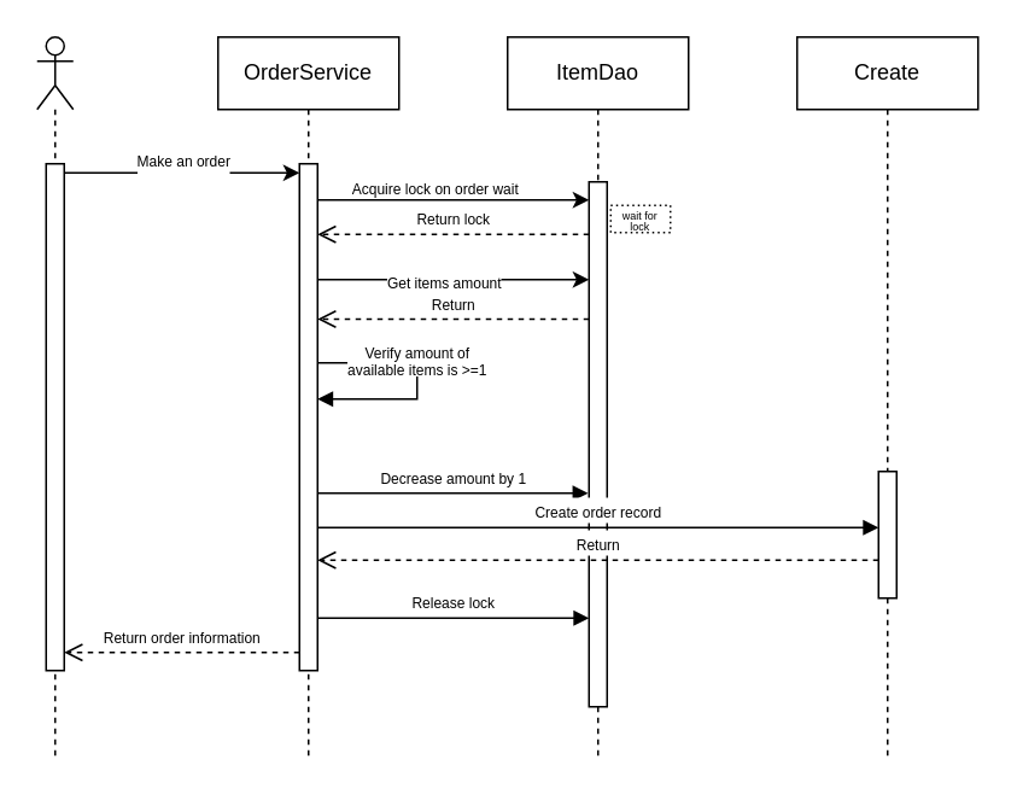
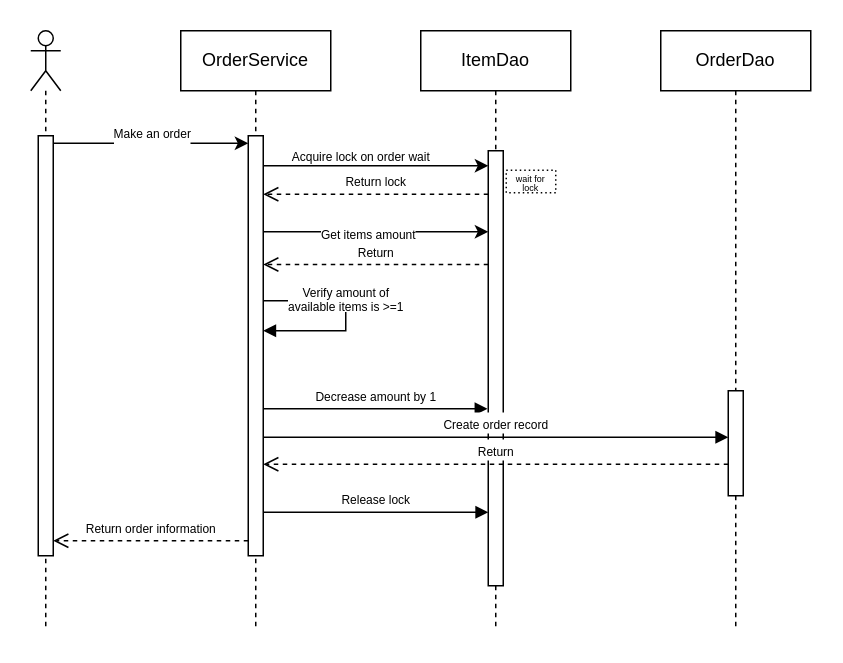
  <mxCell id="0" />
  <mxCell id="1" parent="0" />
  <mxCell id="2" value="" style="shape=umlLifeline;perimeter=lifelinePerimeter;whiteSpace=wrap;html=1;container=1;dropTarget=0;collapsible=0;recursiveResize=0;outlineConnect=0;portConstraint=eastwest;newEdgeStyle={&quot;curved&quot;:0,&quot;rounded&quot;:0};participant=umlActor;strokeColor=default;align=center;verticalAlign=middle;fontFamily=Helvetica;fontSize=12;fontColor=default;fillColor=default;" vertex="1" parent="1"><mxGeometry x="20" y="20" width="20" height="400" as="geometry" /></mxCell>
  <mxCell id="3" value="" style="html=1;points=[[0,0,0,0,5],[0,1,0,0,-5],[1,0,0,0,5],[1,1,0,0,-5]];perimeter=orthogonalPerimeter;outlineConnect=0;targetShapes=umlLifeline;portConstraint=eastwest;newEdgeStyle={&quot;curved&quot;:0,&quot;rounded&quot;:0};strokeColor=default;align=center;verticalAlign=middle;fontFamily=Helvetica;fontSize=12;fontColor=default;fillColor=default;" vertex="1" parent="2"><mxGeometry x="5" y="70" width="10" height="280" as="geometry" /></mxCell>
  <mxCell id="4" value="OrderService" style="shape=umlLifeline;perimeter=lifelinePerimeter;whiteSpace=wrap;html=1;container=1;dropTarget=0;collapsible=0;recursiveResize=0;outlineConnect=0;portConstraint=eastwest;newEdgeStyle={&quot;curved&quot;:0,&quot;rounded&quot;:0};strokeColor=default;align=center;verticalAlign=middle;fontFamily=Helvetica;fontSize=12;fontColor=default;fillColor=default;" vertex="1" parent="1"><mxGeometry x="120" y="20" width="100" height="400" as="geometry" /></mxCell>
  <mxCell id="5" value="" style="html=1;points=[[0,0,0,0,5],[0,1,0,0,-5],[1,0,0,0,5],[1,1,0,0,-5]];perimeter=orthogonalPerimeter;outlineConnect=0;targetShapes=umlLifeline;portConstraint=eastwest;newEdgeStyle={&quot;curved&quot;:0,&quot;rounded&quot;:0};strokeColor=default;align=center;verticalAlign=middle;fontFamily=Helvetica;fontSize=12;fontColor=default;fillColor=default;" vertex="1" parent="4"><mxGeometry x="45" y="70" width="10" height="280" as="geometry" /></mxCell>
  <mxCell id="6" style="edgeStyle=orthogonalEdgeStyle;rounded=0;orthogonalLoop=1;jettySize=auto;html=1;curved=0;exitX=1;exitY=0;exitDx=0;exitDy=5;exitPerimeter=0;entryX=0;entryY=0;entryDx=0;entryDy=5;entryPerimeter=0;fontFamily=Helvetica;fontSize=12;fontColor=default;" edge="1" parent="1" source="3" target="5"><mxGeometry relative="1" as="geometry" /></mxCell>
  <mxCell id="7" value="&lt;font style=&quot;font-size: 8px;&quot;&gt;Make an order&lt;/font&gt;" style="edgeLabel;html=1;align=center;verticalAlign=middle;resizable=0;points=[];strokeColor=default;fontFamily=Helvetica;fontSize=12;fontColor=default;fillColor=default;" vertex="1" connectable="0" parent="6"><mxGeometry x="0.028" y="6" relative="1" as="geometry"><mxPoint x="-2" y="-2" as="offset" /></mxGeometry></mxCell>
  <mxCell id="8" value="ItemDao" style="shape=umlLifeline;perimeter=lifelinePerimeter;whiteSpace=wrap;html=1;container=1;dropTarget=0;collapsible=0;recursiveResize=0;outlineConnect=0;portConstraint=eastwest;newEdgeStyle={&quot;curved&quot;:0,&quot;rounded&quot;:0};strokeColor=default;align=center;verticalAlign=middle;fontFamily=Helvetica;fontSize=12;fontColor=default;fillColor=default;" vertex="1" parent="1"><mxGeometry x="280" y="20" width="100" height="400" as="geometry" /></mxCell>
  <mxCell id="9" value="" style="html=1;points=[[0,0,0,0,5],[0,1,0,0,-5],[1,0,0,0,5],[1,1,0,0,-5]];perimeter=orthogonalPerimeter;outlineConnect=0;targetShapes=umlLifeline;portConstraint=eastwest;newEdgeStyle={&quot;curved&quot;:0,&quot;rounded&quot;:0};strokeColor=default;align=center;verticalAlign=middle;fontFamily=Helvetica;fontSize=12;fontColor=default;fillColor=default;" vertex="1" parent="8"><mxGeometry x="45" y="80" width="10" height="290" as="geometry" /></mxCell>
  <mxCell id="10" style="edgeStyle=orthogonalEdgeStyle;rounded=0;orthogonalLoop=1;jettySize=auto;html=1;curved=0;exitX=1;exitY=0;exitDx=0;exitDy=5;exitPerimeter=0;entryX=0;entryY=0;entryDx=0;entryDy=5;entryPerimeter=0;fontFamily=Helvetica;fontSize=12;fontColor=default;" edge="1" parent="1"><mxGeometry relative="1" as="geometry"><mxPoint x="175" y="110" as="sourcePoint" /><mxPoint x="325" y="110" as="targetPoint" /></mxGeometry></mxCell>
  <mxCell id="11" value="&lt;font style=&quot;font-size: 8px;&quot;&gt;Acquire lock on order wait&lt;/font&gt;" style="text;html=1;align=center;verticalAlign=middle;resizable=0;points=[];autosize=1;strokeColor=none;fillColor=none;fontFamily=Helvetica;fontSize=12;fontColor=default;" vertex="1" parent="1"><mxGeometry x="180" y="88" width="120" height="30" as="geometry" /></mxCell>
  <mxCell id="12" value="&lt;p style=&quot;line-height: 30%;&quot;&gt;&lt;font style=&quot;font-size: 6px;&quot;&gt;wait for lock&lt;/font&gt;&lt;/p&gt;" style="whiteSpace=wrap;html=1;strokeColor=default;align=center;verticalAlign=middle;fontFamily=Helvetica;fontSize=12;fontColor=default;fillColor=default;dashed=1;dashPattern=1 2;horizontal=1;" vertex="1" parent="1"><mxGeometry x="337" y="113" width="33" height="15" as="geometry" /></mxCell>
  <mxCell id="13" value="" style="edgeStyle=orthogonalEdgeStyle;rounded=0;orthogonalLoop=1;jettySize=auto;html=1;curved=0;fontFamily=Helvetica;fontSize=12;fontColor=default;" edge="1" parent="1"><mxGeometry relative="1" as="geometry"><mxPoint x="175" y="154" as="sourcePoint" /><mxPoint x="325" y="154" as="targetPoint" /></mxGeometry></mxCell>
  <mxCell id="14" value="&lt;font style=&quot;font-size: 8px;&quot;&gt;Get items amount&lt;/font&gt;" style="edgeLabel;html=1;align=center;verticalAlign=middle;resizable=0;points=[];strokeColor=default;fontFamily=Helvetica;fontSize=12;fontColor=default;fillColor=default;" vertex="1" connectable="0" parent="13"><mxGeometry x="-0.086" relative="1" as="geometry"><mxPoint as="offset" /></mxGeometry></mxCell>
  <mxCell id="15" value="&lt;font style=&quot;font-size: 8px;&quot;&gt;Return lock&lt;/font&gt;" style="html=1;verticalAlign=bottom;endArrow=open;dashed=1;endSize=8;curved=0;rounded=0;fontFamily=Helvetica;fontSize=12;fontColor=default;" edge="1" parent="1" source="9"><mxGeometry relative="1" as="geometry"><mxPoint x="270" y="129" as="sourcePoint" /><mxPoint x="175" y="129" as="targetPoint" /></mxGeometry></mxCell>
  <mxCell id="16" value="&lt;font style=&quot;font-size: 8px;&quot;&gt;Return&lt;/font&gt;" style="html=1;verticalAlign=bottom;endArrow=open;dashed=1;endSize=8;curved=0;rounded=0;fontFamily=Helvetica;fontSize=12;fontColor=default;" edge="1" parent="1"><mxGeometry relative="1" as="geometry"><mxPoint x="325" y="175.86" as="sourcePoint" /><mxPoint x="175" y="175.86" as="targetPoint" /></mxGeometry></mxCell>
- <mxCell id="17" value="Create" style="shape=umlLifeline;perimeter=lifelinePerimeter;whiteSpace=wrap;html=1;container=1;dropTarget=0;collapsible=0;recursiveResize=0;outlineConnect=0;portConstraint=eastwest;newEdgeStyle={&quot;curved&quot;:0,&quot;rounded&quot;:0};strokeColor=default;align=center;verticalAlign=middle;fontFamily=Helvetica;fontSize=12;fontColor=default;fillColor=default;" vertex="1" parent="1"><mxGeometry x="440" y="20" width="100" height="400" as="geometry" /></mxCell>
+ <mxCell id="17" value="OrderDao" style="shape=umlLifeline;perimeter=lifelinePerimeter;whiteSpace=wrap;html=1;container=1;dropTarget=0;collapsible=0;recursiveResize=0;outlineConnect=0;portConstraint=eastwest;newEdgeStyle={&quot;curved&quot;:0,&quot;rounded&quot;:0};strokeColor=default;align=center;verticalAlign=middle;fontFamily=Helvetica;fontSize=12;fontColor=default;fillColor=default;" vertex="1" parent="1"><mxGeometry x="440" y="20" width="100" height="400" as="geometry" /></mxCell>
  <mxCell id="18" value="" style="html=1;points=[[0,0,0,0,5],[0,1,0,0,-5],[1,0,0,0,5],[1,1,0,0,-5]];perimeter=orthogonalPerimeter;outlineConnect=0;targetShapes=umlLifeline;portConstraint=eastwest;newEdgeStyle={&quot;curved&quot;:0,&quot;rounded&quot;:0};strokeColor=default;align=center;verticalAlign=middle;fontFamily=Helvetica;fontSize=12;fontColor=default;fillColor=default;" vertex="1" parent="17"><mxGeometry x="45" y="240" width="10" height="70" as="geometry" /></mxCell>
  <mxCell id="19" value="&lt;span style=&quot;font-size: 8px;&quot;&gt;Verify amount of&lt;/span&gt;&lt;div style=&quot;line-height: 40%;&quot;&gt;&lt;span style=&quot;font-size: 8px;&quot;&gt;available items is &amp;gt;=1&lt;/span&gt;&lt;/div&gt;" style="html=1;verticalAlign=bottom;endArrow=block;curved=0;rounded=0;fontFamily=Helvetica;fontSize=12;fontColor=default;" edge="1" parent="1"><mxGeometry width="80" relative="1" as="geometry"><mxPoint x="175" y="200" as="sourcePoint" /><mxPoint x="175" y="220" as="targetPoint" /><Array as="points"><mxPoint x="210" y="200" /><mxPoint x="230" y="200" /><mxPoint x="230" y="220" /></Array></mxGeometry></mxCell>
  <mxCell id="20" value="&lt;span style=&quot;font-size: 8px;&quot;&gt;Decrease amount by 1&lt;/span&gt;" style="html=1;verticalAlign=bottom;endArrow=block;curved=0;rounded=0;fontFamily=Helvetica;fontSize=12;fontColor=default;" edge="1" parent="1"><mxGeometry width="80" relative="1" as="geometry"><mxPoint x="175" y="272" as="sourcePoint" /><mxPoint x="324.5" y="272" as="targetPoint" /></mxGeometry></mxCell>
  <mxCell id="21" value="&lt;font style=&quot;font-size: 8px;&quot;&gt;Create order record&lt;/font&gt;" style="html=1;verticalAlign=bottom;endArrow=block;curved=0;rounded=0;fontFamily=Helvetica;fontSize=12;fontColor=default;" edge="1" parent="1"><mxGeometry width="80" relative="1" as="geometry"><mxPoint x="175" y="291" as="sourcePoint" /><mxPoint x="485" y="291" as="targetPoint" /></mxGeometry></mxCell>
  <mxCell id="22" value="&lt;font style=&quot;font-size: 8px;&quot;&gt;Return&lt;/font&gt;" style="html=1;verticalAlign=bottom;endArrow=open;dashed=1;endSize=8;curved=0;rounded=0;fontFamily=Helvetica;fontSize=12;fontColor=default;" edge="1" parent="1"><mxGeometry relative="1" as="geometry"><mxPoint x="485" y="309" as="sourcePoint" /><mxPoint x="175" y="309" as="targetPoint" /></mxGeometry></mxCell>
  <mxCell id="23" value="&lt;font style=&quot;font-size: 8px;&quot;&gt;Release lock&lt;/font&gt;" style="html=1;verticalAlign=bottom;endArrow=block;curved=0;rounded=0;fontFamily=Helvetica;fontSize=12;fontColor=default;" edge="1" parent="1"><mxGeometry width="80" relative="1" as="geometry"><mxPoint x="175" y="341" as="sourcePoint" /><mxPoint x="325" y="341" as="targetPoint" /></mxGeometry></mxCell>
  <mxCell id="24" value="&lt;font style=&quot;font-size: 8px;&quot;&gt;Return order information&lt;/font&gt;" style="html=1;verticalAlign=bottom;endArrow=open;dashed=1;endSize=8;curved=0;rounded=0;fontFamily=Helvetica;fontSize=12;fontColor=default;" edge="1" parent="1" target="3"><mxGeometry relative="1" as="geometry"><mxPoint x="165" y="360" as="sourcePoint" /><mxPoint x="40" y="360" as="targetPoint" /></mxGeometry></mxCell>
